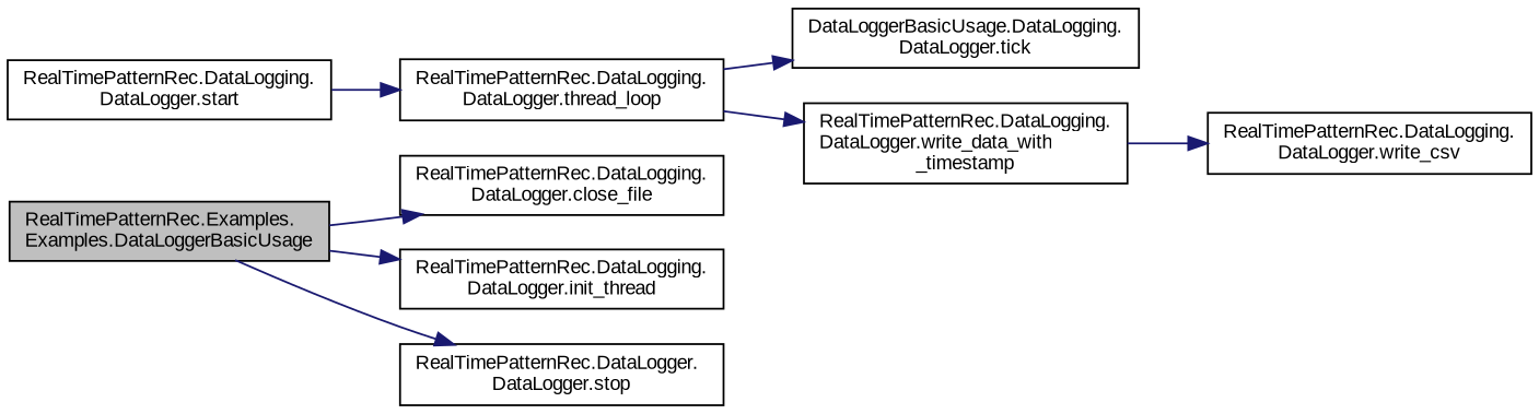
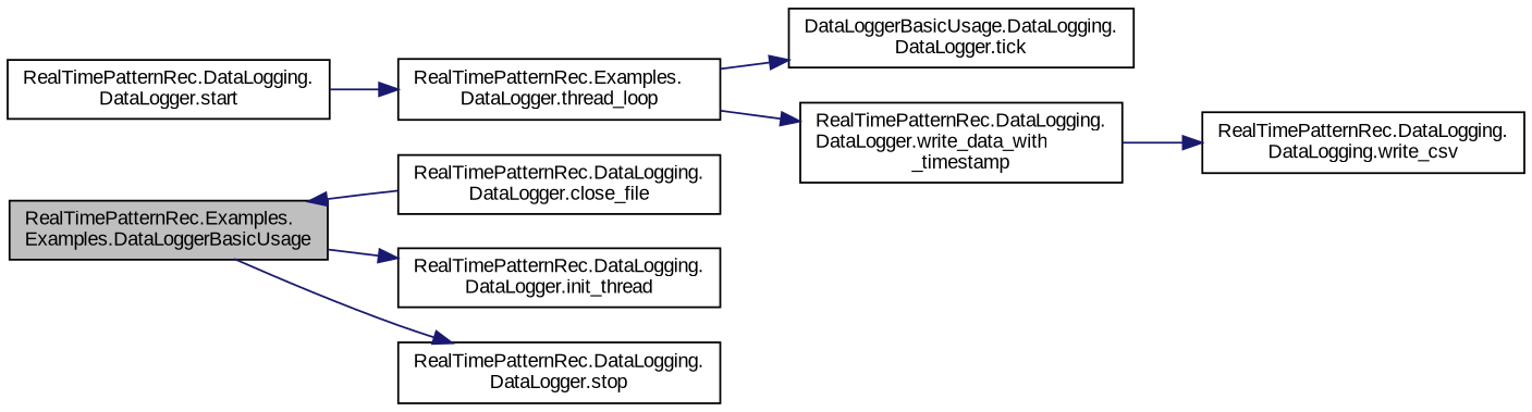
  digraph {
    fontname="Liberation Sans"
    rankdir=LR
    node [color=black fillcolor=white fontname="Liberation Sans" fontsize=10 shape=record style=filled]
    edge [color=midnightblue fontname="Liberation Sans" fontsize=10 labelfontname=Helvetica labelfontsize=10 style=solid]
    n1 [fillcolor=grey75 fontcolor=black height=0.2 label="RealTimePatternRec.Examples.\lExamples.DataLoggerBasicUsage" width=0.4]
    n2 [height=0.2 label="RealTimePatternRec.DataLogging.\lDataLogger.close_file" width=0.4]
    n3 [height=0.2 label="RealTimePatternRec.DataLogging.\lDataLogger.init_thread" width=0.4]
-   n4 [height=0.2 label="RealTimePatternRec.DataLogger.\lDataLogger.stop" width=0.4]
+   n4 [height=0.2 label="RealTimePatternRec.DataLogging.\lDataLogger.stop" width=0.4]
    n5 [height=0.2 label="RealTimePatternRec.DataLogging.\lDataLogger.start" width=0.4]
-   n6 [height=0.2 label="RealTimePatternRec.DataLogging.\lDataLogger.thread_loop" width=0.4]
+   n6 [height=0.2 label="RealTimePatternRec.Examples.\lDataLogger.thread_loop" width=0.4]
    n7 [height=0.2 label="DataLoggerBasicUsage.DataLogging.\lDataLogger.tick" width=0.4]
    n8 [height=0.2 label="RealTimePatternRec.DataLogging.\lDataLogger.write_data_with\l_timestamp" width=0.4]
-   n9 [height=0.2 label="RealTimePatternRec.DataLogging.\lDataLogger.write_csv" width=0.4]
-   n1 -> n2
+   n9 [height=0.2 label="RealTimePatternRec.DataLogging.\lDataLogging.write_csv" width=0.4]
+   n2 -> n1
    n1 -> n3
    n1 -> n4
    n5 -> n6
    n6 -> n7
    n6 -> n8
    n8 -> n9
  }
